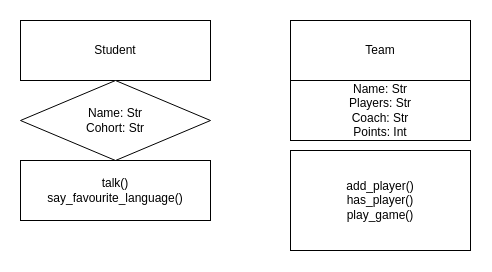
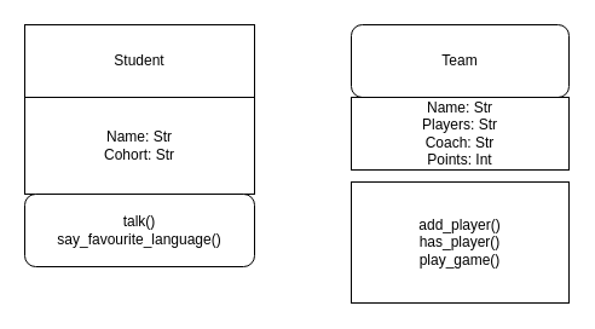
  <mxCell id="0" />
  <mxCell id="1" parent="0" />
  <mxCell id="2" value="Student" style="rounded=0;whiteSpace=wrap;html=1;" vertex="1" parent="1"><mxGeometry x="20" y="20" width="190" height="60" as="geometry" /></mxCell>
- <mxCell id="3" value="Name: Str&lt;br&gt;Cohort: Str" style="rhombus;whiteSpace=wrap;html=1;" vertex="1" parent="1"><mxGeometry x="20" y="80" width="190" height="80" as="geometry" /></mxCell>
- <mxCell id="4" value="talk()&lt;br&gt;say_favourite_language()" style="rounded=0;whiteSpace=wrap;html=1;" vertex="1" parent="1"><mxGeometry x="20" y="160" width="190" height="60" as="geometry" /></mxCell>
- <mxCell id="5" value="Team" style="rounded=0;whiteSpace=wrap;html=1;" vertex="1" parent="1"><mxGeometry x="290" y="20" width="180" height="60" as="geometry" /></mxCell>
+ <mxCell id="3" value="Name: Str&lt;br&gt;Cohort: Str" style="rounded=0;whiteSpace=wrap;html=1;" vertex="1" parent="1"><mxGeometry x="20" y="80" width="190" height="80" as="geometry" /></mxCell>
+ <mxCell id="4" value="talk()&lt;br&gt;say_favourite_language()" style="whiteSpace=wrap;html=1;rounded=1;" vertex="1" parent="1"><mxGeometry x="20" y="160" width="190" height="60" as="geometry" /></mxCell>
+ <mxCell id="5" value="Team" style="whiteSpace=wrap;html=1;rounded=1;" vertex="1" parent="1"><mxGeometry x="290" y="20" width="180" height="60" as="geometry" /></mxCell>
  <mxCell id="6" value="Name: Str&lt;br&gt;Players: Str&lt;br&gt;Coach: Str&lt;br&gt;Points: Int" style="rounded=0;whiteSpace=wrap;html=1;" vertex="1" parent="1"><mxGeometry x="290" y="80" width="180" height="60" as="geometry" /></mxCell>
  <mxCell id="7" value="add_player()&lt;br&gt;has_player()&lt;br&gt;play_game()" style="rounded=0;whiteSpace=wrap;html=1;" vertex="1" parent="1"><mxGeometry x="290" y="150" width="180" height="100" as="geometry" /></mxCell>
